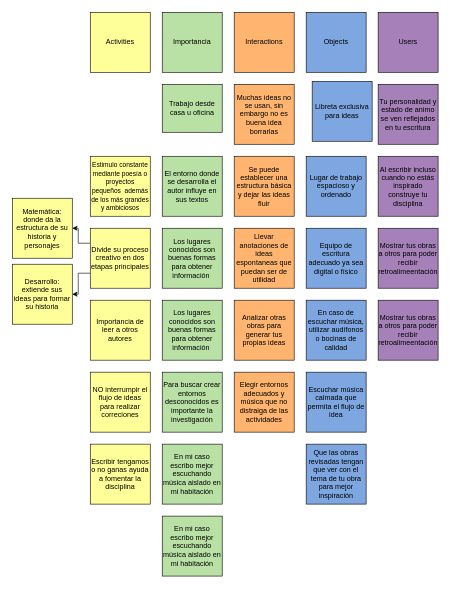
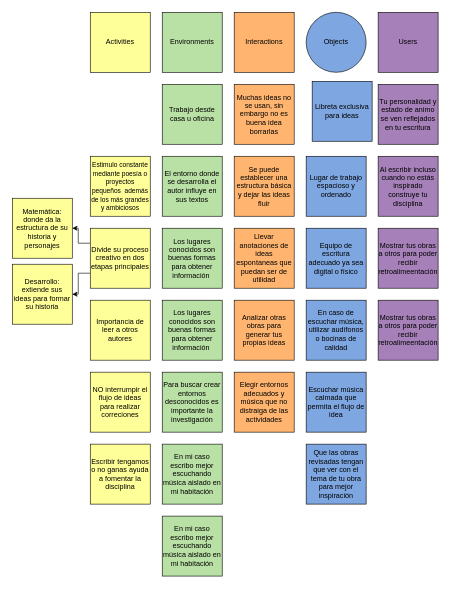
  <mxCell id="0" />
  <mxCell id="1" parent="0" />
  <mxCell id="2" value="Activities" style="whiteSpace=wrap;html=1;aspect=fixed;fillColor=#FFFF99;" parent="1" vertex="1"><mxGeometry x="150" y="20" width="100" height="100" as="geometry" /></mxCell>
- <mxCell id="3" value="Importancia" style="whiteSpace=wrap;html=1;aspect=fixed;fillColor=#B9E0A5;" vertex="1" parent="1"><mxGeometry x="270" y="20" width="100" height="100" as="geometry" /></mxCell>
+ <mxCell id="3" value="Environments" style="whiteSpace=wrap;html=1;aspect=fixed;fillColor=#B9E0A5;" vertex="1" parent="1"><mxGeometry x="270" y="20" width="100" height="100" as="geometry" /></mxCell>
  <mxCell id="4" value="Interactions" style="whiteSpace=wrap;html=1;aspect=fixed;fillColor=#FFB570;" vertex="1" parent="1"><mxGeometry x="390" y="20" width="100" height="100" as="geometry" /></mxCell>
- <mxCell id="5" value="Objects" style="whiteSpace=wrap;html=1;aspect=fixed;fillColor=#7EA6E0;" vertex="1" parent="1"><mxGeometry x="510" y="20" width="100" height="100" as="geometry" /></mxCell>
+ <mxCell id="5" value="Objects" style="ellipse;whiteSpace=wrap;html=1;aspect=fixed;fillColor=#7EA6E0;" vertex="1" parent="1"><mxGeometry x="510" y="20" width="100" height="100" as="geometry" /></mxCell>
  <mxCell id="6" value="Users" style="whiteSpace=wrap;html=1;aspect=fixed;fillColor=#A680B8;" vertex="1" parent="1"><mxGeometry x="630" y="20" width="100" height="100" as="geometry" /></mxCell>
  <mxCell id="7" value="&lt;font style=&quot;font-size: 11px&quot;&gt;Estimulo constante mediante poesía o proyectos pequeños&amp;nbsp; además de los más grandes y ambiciosos&lt;/font&gt;" style="whiteSpace=wrap;html=1;aspect=fixed;fillColor=#FFFF99;" vertex="1" parent="1"><mxGeometry x="150" y="260" width="100" height="100" as="geometry" /></mxCell>
  <mxCell id="8" style="edgeStyle=orthogonalEdgeStyle;rounded=0;orthogonalLoop=1;jettySize=auto;html=1;exitX=0;exitY=0.25;exitDx=0;exitDy=0;" edge="1" parent="1" source="10" target="11"><mxGeometry relative="1" as="geometry" /></mxCell>
  <mxCell id="9" style="edgeStyle=orthogonalEdgeStyle;rounded=0;orthogonalLoop=1;jettySize=auto;html=1;exitX=0;exitY=0.75;exitDx=0;exitDy=0;entryX=1;entryY=0.5;entryDx=0;entryDy=0;" edge="1" parent="1" source="10" target="12"><mxGeometry relative="1" as="geometry" /></mxCell>
  <mxCell id="10" value="&lt;font style=&quot;font-size: 12px&quot;&gt;Divide su proceso creativo en dos etapas principales&lt;/font&gt;" style="whiteSpace=wrap;html=1;aspect=fixed;fillColor=#FFFF99;" vertex="1" parent="1"><mxGeometry x="150" y="380" width="100" height="100" as="geometry" /></mxCell>
  <mxCell id="11" value="&lt;font style=&quot;font-size: 12px&quot;&gt;Matemática: donde da la estructura de su historia y personajes&lt;/font&gt;" style="whiteSpace=wrap;html=1;aspect=fixed;fillColor=#FFFF99;" vertex="1" parent="1"><mxGeometry x="20" y="330" width="100" height="100" as="geometry" /></mxCell>
  <mxCell id="12" value="&lt;font style=&quot;font-size: 12px&quot;&gt;Desarrollo: extiende sus ideas para formar su historia&lt;/font&gt;" style="whiteSpace=wrap;html=1;aspect=fixed;fillColor=#FFFF99;" vertex="1" parent="1"><mxGeometry x="20" y="440" width="100" height="100" as="geometry" /></mxCell>
  <mxCell id="13" value="Se puede establecer una estructura básica y dejar las ideas fluir" style="whiteSpace=wrap;html=1;aspect=fixed;fillColor=#FFB570;" vertex="1" parent="1"><mxGeometry x="390" y="260" width="100" height="100" as="geometry" /></mxCell>
  <mxCell id="14" value="Importancia de leer a otros autores" style="whiteSpace=wrap;html=1;aspect=fixed;fillColor=#FFFF99;" vertex="1" parent="1"><mxGeometry x="150" y="500" width="100" height="100" as="geometry" /></mxCell>
  <mxCell id="15" value="NO interrumpir el flujo de ideas para realizar correciones" style="whiteSpace=wrap;html=1;aspect=fixed;fillColor=#FFFF99;" vertex="1" parent="1"><mxGeometry x="150" y="620" width="100" height="100" as="geometry" /></mxCell>
  <mxCell id="16" value="Muchas ideas no se usan, sin embargo no es buena idea borrarlas" style="whiteSpace=wrap;html=1;aspect=fixed;fillColor=#FFB570;" vertex="1" parent="1"><mxGeometry x="390" y="140" width="100" height="100" as="geometry" /></mxCell>
- <mxCell id="17" value="Trabajo desde casa u oficina" style="whiteSpace=wrap;html=1;aspect=fixed;fillColor=#B9E0A5;" vertex="1" parent="1"><mxGeometry x="270" y="140" width="100" height="80" as="geometry" /></mxCell>
+ <mxCell id="17" value="Trabajo desde casa u oficina" style="whiteSpace=wrap;html=1;aspect=fixed;fillColor=#B9E0A5;" vertex="1" parent="1"><mxGeometry x="270" y="140" width="100" height="100" as="geometry" /></mxCell>
  <mxCell id="18" value="El entorno donde se desarrolla el autor influye en sus textos" style="whiteSpace=wrap;html=1;aspect=fixed;fillColor=#B9E0A5;" vertex="1" parent="1"><mxGeometry x="270" y="260" width="100" height="100" as="geometry" /></mxCell>
  <mxCell id="19" value="Los lugares conocidos son buenas formas para obtener información&amp;nbsp;" style="whiteSpace=wrap;html=1;aspect=fixed;fillColor=#B9E0A5;" vertex="1" parent="1"><mxGeometry x="270" y="380" width="100" height="100" as="geometry" /></mxCell>
  <mxCell id="20" value="Los lugares conocidos son buenas formas para obtener información&amp;nbsp;" style="whiteSpace=wrap;html=1;aspect=fixed;fillColor=#B9E0A5;" vertex="1" parent="1"><mxGeometry x="270" y="500" width="100" height="100" as="geometry" /></mxCell>
  <mxCell id="21" value="Para buscar crear entornos desconocidos es importante la investigación" style="whiteSpace=wrap;html=1;aspect=fixed;fillColor=#B9E0A5;" vertex="1" parent="1"><mxGeometry x="270" y="620" width="100" height="100" as="geometry" /></mxCell>
  <mxCell id="22" value="En mi caso escribo mejor escuchando música aislado en mi habitación" style="whiteSpace=wrap;html=1;aspect=fixed;fillColor=#B9E0A5;" vertex="1" parent="1"><mxGeometry x="270" y="740" width="100" height="100" as="geometry" /></mxCell>
  <mxCell id="23" value="En mi caso escribo mejor escuchando música aislado en mi habitación" style="whiteSpace=wrap;html=1;aspect=fixed;fillColor=#B9E0A5;" vertex="1" parent="1"><mxGeometry x="270" y="860" width="100" height="100" as="geometry" /></mxCell>
  <mxCell id="24" value="Escribir tengamos o no ganas ayuda a fomentar la disciplina" style="whiteSpace=wrap;html=1;aspect=fixed;fillColor=#FFFF99;" vertex="1" parent="1"><mxGeometry x="150" y="740" width="100" height="100" as="geometry" /></mxCell>
  <mxCell id="25" value="Llevar anotaciones de ideas espontaneas que puedan ser de utilidad" style="whiteSpace=wrap;html=1;aspect=fixed;fillColor=#FFB570;" vertex="1" parent="1"><mxGeometry x="390" y="380" width="100" height="100" as="geometry" /></mxCell>
  <mxCell id="26" value="Libreta exclusiva para ideas" style="whiteSpace=wrap;html=1;aspect=fixed;fillColor=#7EA6E0;" vertex="1" parent="1"><mxGeometry x="520" y="135" width="100" height="100" as="geometry" /></mxCell>
  <mxCell id="27" value="Lugar de trabajo espacioso y ordenado" style="whiteSpace=wrap;html=1;aspect=fixed;fillColor=#7EA6E0;" vertex="1" parent="1"><mxGeometry x="510" y="260" width="100" height="100" as="geometry" /></mxCell>
  <mxCell id="28" value="Tu personalidad y estado de animo se ven reflejados en tu escritura" style="whiteSpace=wrap;html=1;aspect=fixed;fillColor=#A680B8;" vertex="1" parent="1"><mxGeometry x="630" y="140" width="100" height="100" as="geometry" /></mxCell>
  <mxCell id="29" value="Al escribir incluso cuando no estás inspirado construye tu disciplina" style="whiteSpace=wrap;html=1;aspect=fixed;fillColor=#A680B8;" vertex="1" parent="1"><mxGeometry x="630" y="260" width="100" height="100" as="geometry" /></mxCell>
  <mxCell id="30" value="Analizar otras obras para generar tus propias ideas" style="whiteSpace=wrap;html=1;aspect=fixed;fillColor=#FFB570;" vertex="1" parent="1"><mxGeometry x="390" y="500" width="100" height="100" as="geometry" /></mxCell>
  <mxCell id="31" value="Elegir entornos adecuados y música que no distraiga de las actividades" style="whiteSpace=wrap;html=1;aspect=fixed;fillColor=#FFB570;" vertex="1" parent="1"><mxGeometry x="390" y="620" width="100" height="100" as="geometry" /></mxCell>
  <mxCell id="32" value="Equipo de escritura adecuado ya sea digital o físico" style="whiteSpace=wrap;html=1;aspect=fixed;fillColor=#7EA6E0;" vertex="1" parent="1"><mxGeometry x="510" y="380" width="100" height="100" as="geometry" /></mxCell>
  <mxCell id="33" value="En caso de escuchar música, utilizar audífonos o bocinas de calidad" style="whiteSpace=wrap;html=1;aspect=fixed;fillColor=#7EA6E0;" vertex="1" parent="1"><mxGeometry x="510" y="500" width="100" height="100" as="geometry" /></mxCell>
  <mxCell id="34" value="Escuchar música calmada que permita el flujo de idea" style="whiteSpace=wrap;html=1;aspect=fixed;fillColor=#7EA6E0;" vertex="1" parent="1"><mxGeometry x="510" y="620" width="100" height="100" as="geometry" /></mxCell>
  <mxCell id="35" value="Que las obras revisadas tengan que ver con el tema de tu obra para mejor inspiración" style="whiteSpace=wrap;html=1;aspect=fixed;fillColor=#7EA6E0;" vertex="1" parent="1"><mxGeometry x="510" y="740" width="100" height="100" as="geometry" /></mxCell>
  <mxCell id="36" value="Mostrar tus obras a otros para poder recibir retroalimeentación" style="whiteSpace=wrap;html=1;aspect=fixed;fillColor=#A680B8;" vertex="1" parent="1"><mxGeometry x="630" y="380" width="100" height="100" as="geometry" /></mxCell>
  <mxCell id="37" value="Mostrar tus obras a otros para poder recibir retroalimeentación" style="whiteSpace=wrap;html=1;aspect=fixed;fillColor=#A680B8;" vertex="1" parent="1"><mxGeometry x="630" y="500" width="100" height="100" as="geometry" /></mxCell>
